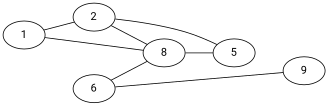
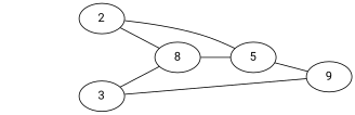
  graph {
    fontname="Roboto Mono"
    rankdir=LR
    node [fontname="Roboto Mono"]
    edge [fontname="Roboto Mono"]
-   1
    2
    n3 [label=8]
    5
-   3 [label=6]
+   3
    n6 [label=9]
-   1 -- 2
-   1 -- n3
    2 -- n3
    2 -- 5
    n3 -- 5
+   5 -- n6
    3 -- n3
    3 -- n6
  }
